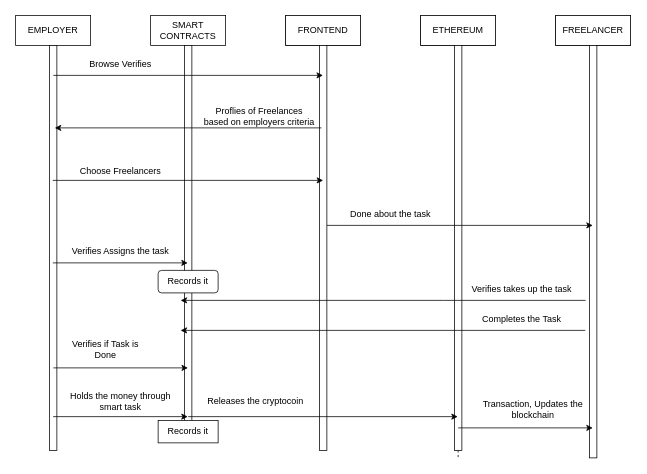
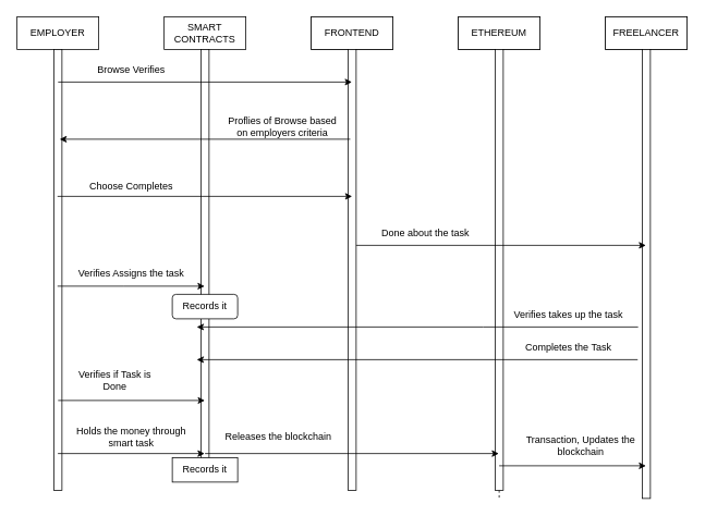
  <mxCell id="0" />
  <mxCell id="1" parent="0" />
  <mxCell id="2" value="EMPLOYER" style="shape=umlLifeline;perimeter=lifelinePerimeter;whiteSpace=wrap;html=1;container=0;dropTarget=0;collapsible=0;recursiveResize=0;outlineConnect=0;portConstraint=eastwest;newEdgeStyle={&quot;edgeStyle&quot;:&quot;elbowEdgeStyle&quot;,&quot;elbow&quot;:&quot;vertical&quot;,&quot;curved&quot;:0,&quot;rounded&quot;:0};" parent="1" vertex="1"><mxGeometry x="20" y="20" width="100" height="580" as="geometry" /></mxCell>
  <mxCell id="3" value="" style="html=1;points=[];perimeter=orthogonalPerimeter;outlineConnect=0;targetShapes=umlLifeline;portConstraint=eastwest;newEdgeStyle={&quot;edgeStyle&quot;:&quot;elbowEdgeStyle&quot;,&quot;elbow&quot;:&quot;vertical&quot;,&quot;curved&quot;:0,&quot;rounded&quot;:0};" vertex="1" parent="2"><mxGeometry x="45" y="40" width="10" height="540" as="geometry" /></mxCell>
  <mxCell id="4" value="FRONTEND" style="rounded=0;whiteSpace=wrap;html=1;" vertex="1" parent="1"><mxGeometry x="380" y="20" width="100" height="40" as="geometry" /></mxCell>
  <mxCell id="5" value="ETHEREUM" style="rounded=0;whiteSpace=wrap;html=1;" vertex="1" parent="1"><mxGeometry x="560" y="20" width="100" height="40" as="geometry" /></mxCell>
  <mxCell id="6" value="FREELANCER" style="rounded=0;whiteSpace=wrap;html=1;" vertex="1" parent="1"><mxGeometry x="740" y="20" width="100" height="40" as="geometry" /></mxCell>
  <mxCell id="7" value="FRONTEND" style="shape=umlLifeline;perimeter=lifelinePerimeter;whiteSpace=wrap;html=1;container=0;dropTarget=0;collapsible=0;recursiveResize=0;outlineConnect=0;portConstraint=eastwest;newEdgeStyle={&quot;edgeStyle&quot;:&quot;elbowEdgeStyle&quot;,&quot;elbow&quot;:&quot;vertical&quot;,&quot;curved&quot;:0,&quot;rounded&quot;:0};" vertex="1" parent="1"><mxGeometry x="380" y="20" width="100" height="580" as="geometry" /></mxCell>
  <mxCell id="8" value="" style="html=1;points=[];perimeter=orthogonalPerimeter;outlineConnect=0;targetShapes=umlLifeline;portConstraint=eastwest;newEdgeStyle={&quot;edgeStyle&quot;:&quot;elbowEdgeStyle&quot;,&quot;elbow&quot;:&quot;vertical&quot;,&quot;curved&quot;:0,&quot;rounded&quot;:0};" vertex="1" parent="7"><mxGeometry x="45" y="40" width="10" height="540" as="geometry" /></mxCell>
  <mxCell id="9" value="SMART CONTRACTS" style="shape=umlLifeline;perimeter=lifelinePerimeter;whiteSpace=wrap;html=1;container=0;dropTarget=0;collapsible=0;recursiveResize=0;outlineConnect=0;portConstraint=eastwest;newEdgeStyle={&quot;edgeStyle&quot;:&quot;elbowEdgeStyle&quot;,&quot;elbow&quot;:&quot;vertical&quot;,&quot;curved&quot;:0,&quot;rounded&quot;:0};" vertex="1" parent="1"><mxGeometry x="200" y="20" width="100" height="560" as="geometry" /></mxCell>
  <mxCell id="10" value="" style="html=1;points=[];perimeter=orthogonalPerimeter;outlineConnect=0;targetShapes=umlLifeline;portConstraint=eastwest;newEdgeStyle={&quot;edgeStyle&quot;:&quot;elbowEdgeStyle&quot;,&quot;elbow&quot;:&quot;vertical&quot;,&quot;curved&quot;:0,&quot;rounded&quot;:0};" vertex="1" parent="9"><mxGeometry x="45" y="40" width="10" height="520" as="geometry" /></mxCell>
  <mxCell id="11" value="ETHEREUM" style="shape=umlLifeline;perimeter=lifelinePerimeter;whiteSpace=wrap;html=1;container=0;dropTarget=0;collapsible=0;recursiveResize=0;outlineConnect=0;portConstraint=eastwest;newEdgeStyle={&quot;edgeStyle&quot;:&quot;elbowEdgeStyle&quot;,&quot;elbow&quot;:&quot;vertical&quot;,&quot;curved&quot;:0,&quot;rounded&quot;:0};" vertex="1" parent="1"><mxGeometry x="560" y="20" width="100" height="590" as="geometry" /></mxCell>
  <mxCell id="12" value="" style="html=1;points=[];perimeter=orthogonalPerimeter;outlineConnect=0;targetShapes=umlLifeline;portConstraint=eastwest;newEdgeStyle={&quot;edgeStyle&quot;:&quot;elbowEdgeStyle&quot;,&quot;elbow&quot;:&quot;vertical&quot;,&quot;curved&quot;:0,&quot;rounded&quot;:0};" vertex="1" parent="11"><mxGeometry x="45" y="40" width="10" height="540" as="geometry" /></mxCell>
  <mxCell id="13" value="FREELANCER" style="shape=umlLifeline;perimeter=lifelinePerimeter;whiteSpace=wrap;html=1;container=0;dropTarget=0;collapsible=0;recursiveResize=0;outlineConnect=0;portConstraint=eastwest;newEdgeStyle={&quot;edgeStyle&quot;:&quot;elbowEdgeStyle&quot;,&quot;elbow&quot;:&quot;vertical&quot;,&quot;curved&quot;:0,&quot;rounded&quot;:0};" vertex="1" parent="1"><mxGeometry x="740" y="20" width="100" height="590" as="geometry" /></mxCell>
  <mxCell id="14" value="" style="html=1;points=[];perimeter=orthogonalPerimeter;outlineConnect=0;targetShapes=umlLifeline;portConstraint=eastwest;newEdgeStyle={&quot;edgeStyle&quot;:&quot;elbowEdgeStyle&quot;,&quot;elbow&quot;:&quot;vertical&quot;,&quot;curved&quot;:0,&quot;rounded&quot;:0};" vertex="1" parent="13"><mxGeometry x="45" y="40" width="10" height="550" as="geometry" /></mxCell>
  <mxCell id="15" value="" style="endArrow=classic;html=1;rounded=0;" edge="1" parent="1" source="2"><mxGeometry width="50" height="50" relative="1" as="geometry"><mxPoint x="380" y="290" as="sourcePoint" /><mxPoint x="430" y="240" as="targetPoint" /></mxGeometry></mxCell>
  <mxCell id="16" value="" style="endArrow=classic;html=1;rounded=0;" edge="1" parent="1"><mxGeometry width="50" height="50" relative="1" as="geometry"><mxPoint x="70.25" y="100" as="sourcePoint" /><mxPoint x="429.75" y="100" as="targetPoint" /></mxGeometry></mxCell>
  <mxCell id="17" value="" style="endArrow=classic;html=1;rounded=0;" edge="1" parent="1"><mxGeometry width="50" height="50" relative="1" as="geometry"><mxPoint x="427.75" y="170" as="sourcePoint" /><mxPoint x="72.25" y="170" as="targetPoint" /></mxGeometry></mxCell>
  <mxCell id="18" value="" style="endArrow=classic;html=1;rounded=0;" edge="1" parent="1"><mxGeometry width="50" height="50" relative="1" as="geometry"><mxPoint x="435" y="300" as="sourcePoint" /><mxPoint x="789.5" y="300" as="targetPoint" /></mxGeometry></mxCell>
  <mxCell id="19" value="" style="endArrow=classic;html=1;rounded=0;" edge="1" parent="1"><mxGeometry width="50" height="50" relative="1" as="geometry"><mxPoint x="69.5" y="350" as="sourcePoint" /><mxPoint x="249.5" y="350" as="targetPoint" /><Array as="points"><mxPoint x="150" y="350" /></Array></mxGeometry></mxCell>
  <mxCell id="20" value="Browse Verifies" style="text;strokeColor=none;align=center;fillColor=none;html=1;verticalAlign=middle;whiteSpace=wrap;rounded=0;" vertex="1" parent="1"><mxGeometry x="90" y="70" width="140" height="30" as="geometry" /></mxCell>
- <mxCell id="21" value="Proflies of Freelances based on employers criteria" style="text;strokeColor=none;align=center;fillColor=none;html=1;verticalAlign=middle;whiteSpace=wrap;rounded=0;" vertex="1" parent="1"><mxGeometry x="270" y="140" width="150" height="30" as="geometry" /></mxCell>
- <mxCell id="22" value="&lt;div&gt;Choose Freelancers&lt;/div&gt;&lt;div&gt;&lt;br&gt;&lt;/div&gt;" style="text;strokeColor=none;align=center;fillColor=none;html=1;verticalAlign=middle;whiteSpace=wrap;rounded=0;" vertex="1" parent="1"><mxGeometry x="90" y="220" width="140" height="30" as="geometry" /></mxCell>
+ <mxCell id="21" value="Proflies of Browse based on employers criteria" style="text;strokeColor=none;align=center;fillColor=none;html=1;verticalAlign=middle;whiteSpace=wrap;rounded=0;" vertex="1" parent="1"><mxGeometry x="270" y="140" width="150" height="30" as="geometry" /></mxCell>
+ <mxCell id="22" value="&lt;div&gt;Choose Completes&lt;/div&gt;&lt;div&gt;&lt;br&gt;&lt;/div&gt;" style="text;strokeColor=none;align=center;fillColor=none;html=1;verticalAlign=middle;whiteSpace=wrap;rounded=0;" vertex="1" parent="1"><mxGeometry x="90" y="220" width="140" height="30" as="geometry" /></mxCell>
  <mxCell id="23" value="Done about the task" style="text;strokeColor=none;align=center;fillColor=none;html=1;verticalAlign=middle;whiteSpace=wrap;rounded=0;" vertex="1" parent="1"><mxGeometry x="450" y="270" width="140" height="30" as="geometry" /></mxCell>
  <mxCell id="24" value="Verifies Assigns the task" style="text;strokeColor=none;align=center;fillColor=none;html=1;verticalAlign=middle;whiteSpace=wrap;rounded=0;" vertex="1" parent="1"><mxGeometry x="85" y="320" width="150" height="30" as="geometry" /></mxCell>
  <mxCell id="25" value="" style="endArrow=classic;html=1;rounded=0;" edge="1" parent="1"><mxGeometry width="50" height="50" relative="1" as="geometry"><mxPoint x="780" y="400" as="sourcePoint" /><mxPoint x="240" y="400" as="targetPoint" /><Array as="points"><mxPoint x="590.5" y="400" /></Array></mxGeometry></mxCell>
  <mxCell id="26" value="Verifies takes up the task" style="text;strokeColor=none;align=center;fillColor=none;html=1;verticalAlign=middle;whiteSpace=wrap;rounded=0;" vertex="1" parent="1"><mxGeometry x="620" y="370" width="150" height="30" as="geometry" /></mxCell>
  <mxCell id="27" value="Records it" style="rounded=1;whiteSpace=wrap;html=1;" vertex="1" parent="1"><mxGeometry x="210" y="360" width="80" height="30" as="geometry" /></mxCell>
  <mxCell id="28" value="" style="endArrow=classic;html=1;rounded=0;" edge="1" parent="1"><mxGeometry width="50" height="50" relative="1" as="geometry"><mxPoint x="70.25" y="490" as="sourcePoint" /><mxPoint x="249.75" y="490" as="targetPoint" /></mxGeometry></mxCell>
  <mxCell id="29" value="" style="endArrow=classic;html=1;rounded=0;" edge="1" parent="1"><mxGeometry width="50" height="50" relative="1" as="geometry"><mxPoint x="779.5" y="440" as="sourcePoint" /><mxPoint x="240" y="440" as="targetPoint" /><Array as="points" /></mxGeometry></mxCell>
  <mxCell id="30" value="&lt;div&gt;Records it&lt;/div&gt;" style="rounded=0;whiteSpace=wrap;html=1;" vertex="1" parent="1"><mxGeometry x="210" y="560" width="80" height="30" as="geometry" /></mxCell>
  <mxCell id="31" value="Completes the Task" style="text;strokeColor=none;align=center;fillColor=none;html=1;verticalAlign=middle;whiteSpace=wrap;rounded=0;" vertex="1" parent="1"><mxGeometry x="620" y="410" width="150" height="30" as="geometry" /></mxCell>
  <mxCell id="32" value="Verifies if Task is Done" style="text;strokeColor=none;align=center;fillColor=none;html=1;verticalAlign=middle;whiteSpace=wrap;rounded=0;" vertex="1" parent="1"><mxGeometry x="80" y="450" width="120" height="30" as="geometry" /></mxCell>
  <mxCell id="33" value="" style="endArrow=classic;html=1;rounded=0;" edge="1" parent="1" target="9"><mxGeometry width="50" height="50" relative="1" as="geometry"><mxPoint x="70" y="555" as="sourcePoint" /><mxPoint x="120" y="505" as="targetPoint" /></mxGeometry></mxCell>
  <mxCell id="34" value="Holds the money through smart task" style="text;strokeColor=none;align=center;fillColor=none;html=1;verticalAlign=middle;whiteSpace=wrap;rounded=0;" vertex="1" parent="1"><mxGeometry x="80" y="520" width="160" height="30" as="geometry" /></mxCell>
  <mxCell id="35" value="" style="endArrow=classic;html=1;rounded=0;" edge="1" parent="1" target="11"><mxGeometry width="50" height="50" relative="1" as="geometry"><mxPoint x="250" y="555" as="sourcePoint" /><mxPoint x="300" y="505" as="targetPoint" /></mxGeometry></mxCell>
- <mxCell id="36" value="Releases the cryptocoin" style="text;strokeColor=none;align=center;fillColor=none;html=1;verticalAlign=middle;whiteSpace=wrap;rounded=0;" vertex="1" parent="1"><mxGeometry x="260" y="520" width="160" height="30" as="geometry" /></mxCell>
+ <mxCell id="36" value="Releases the blockchain" style="text;strokeColor=none;align=center;fillColor=none;html=1;verticalAlign=middle;whiteSpace=wrap;rounded=0;" vertex="1" parent="1"><mxGeometry x="260" y="520" width="160" height="30" as="geometry" /></mxCell>
  <mxCell id="37" value="" style="endArrow=classic;html=1;rounded=0;" edge="1" parent="1" source="39" target="13"><mxGeometry width="50" height="50" relative="1" as="geometry"><mxPoint x="610" y="570" as="sourcePoint" /><mxPoint x="660" y="520" as="targetPoint" /></mxGeometry></mxCell>
  <mxCell id="38" value="" style="endArrow=classic;html=1;rounded=0;" edge="1" parent="1" target="13"><mxGeometry width="50" height="50" relative="1" as="geometry"><mxPoint x="610" y="570" as="sourcePoint" /><mxPoint x="790" y="570" as="targetPoint" /></mxGeometry></mxCell>
  <mxCell id="39" value="Transaction, Updates the blockchain" style="text;strokeColor=none;align=center;fillColor=none;html=1;verticalAlign=middle;whiteSpace=wrap;rounded=0;" vertex="1" parent="1"><mxGeometry x="630" y="530" width="160" height="30" as="geometry" /></mxCell>
